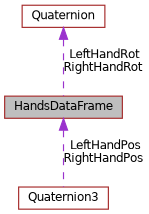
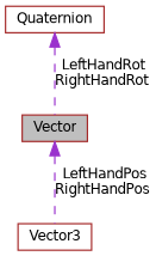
  digraph {
    fontname="DejaVu Sans"
    node [color=brown fillcolor=white fontname="DejaVu Sans" fontsize=10 shape=record style=filled]
    edge [color=darkorchid3 dir=back fontname="DejaVu Sans" fontsize=10 labelfontname=Helvetica labelfontsize=10 style=dashed]
-   n1 [fillcolor=grey75 fontcolor=black height=0.2 label=HandsDataFrame width=0.4]
-   n2 [height=0.2 label=Quaternion3 width=0.4]
+   n1 [fillcolor=grey75 fontcolor=black height=0.2 label=Vector width=0.4]
+   n2 [height=0.2 label=Vector3 width=0.4]
    n3 [height=0.2 label=Quaternion width=0.4]
    n1 -> n2 [label=" LeftHandPos\nRightHandPos"]
    n3 -> n1 [label=" LeftHandRot\nRightHandRot"]
  }
